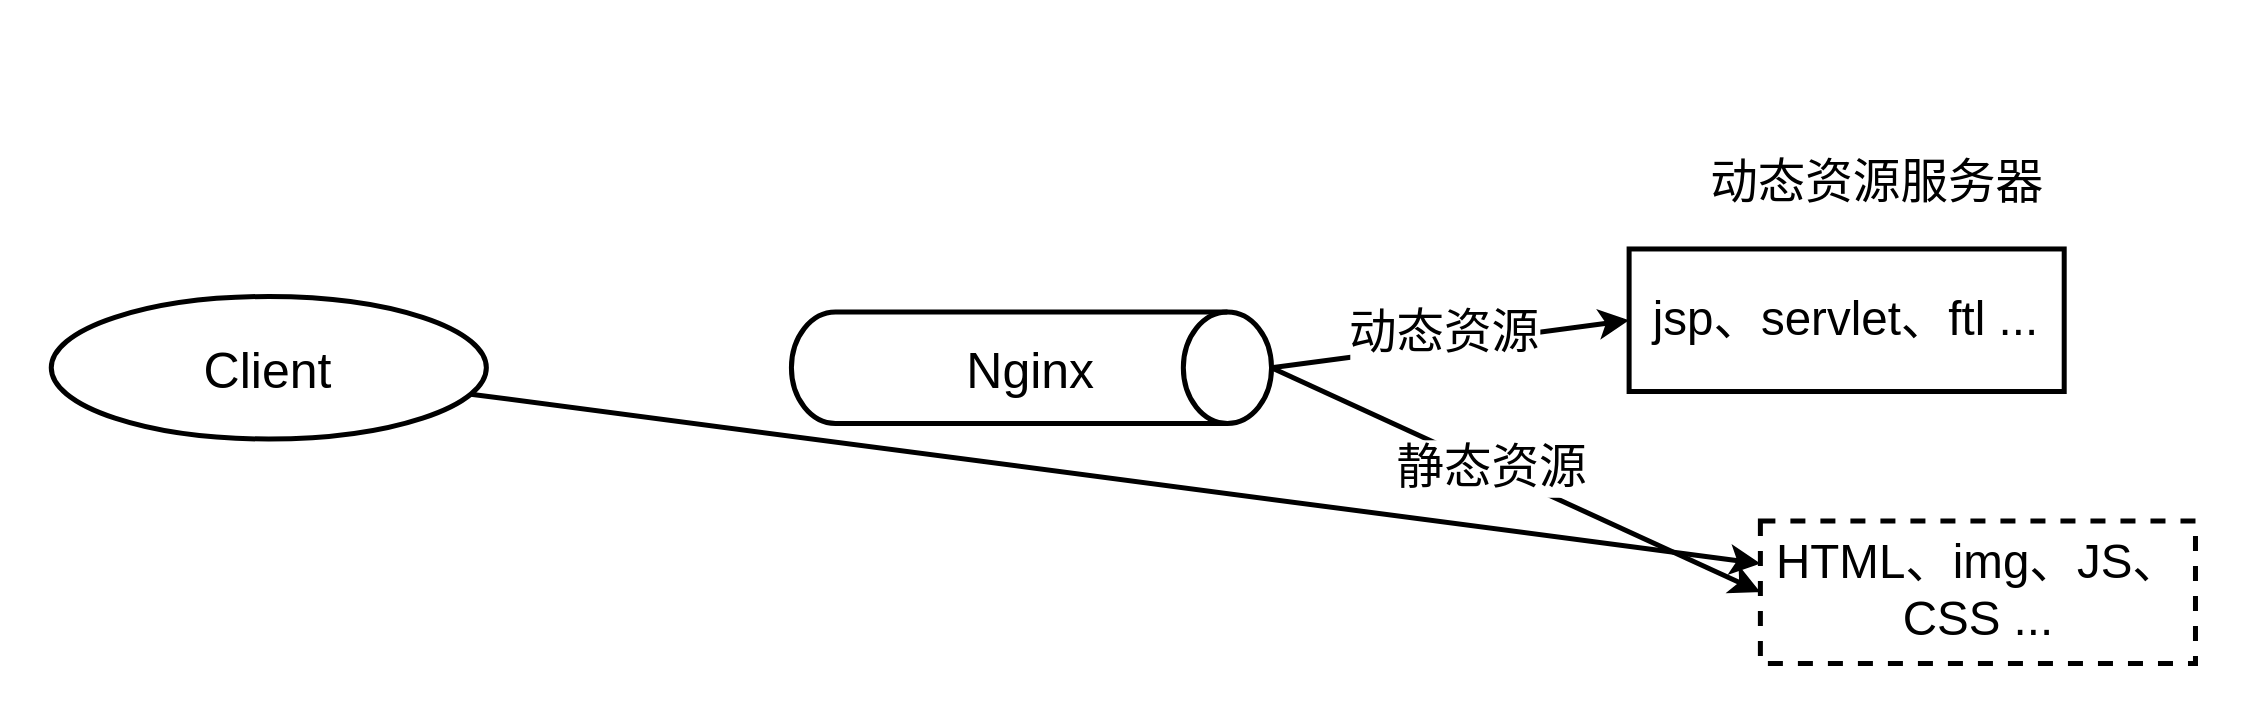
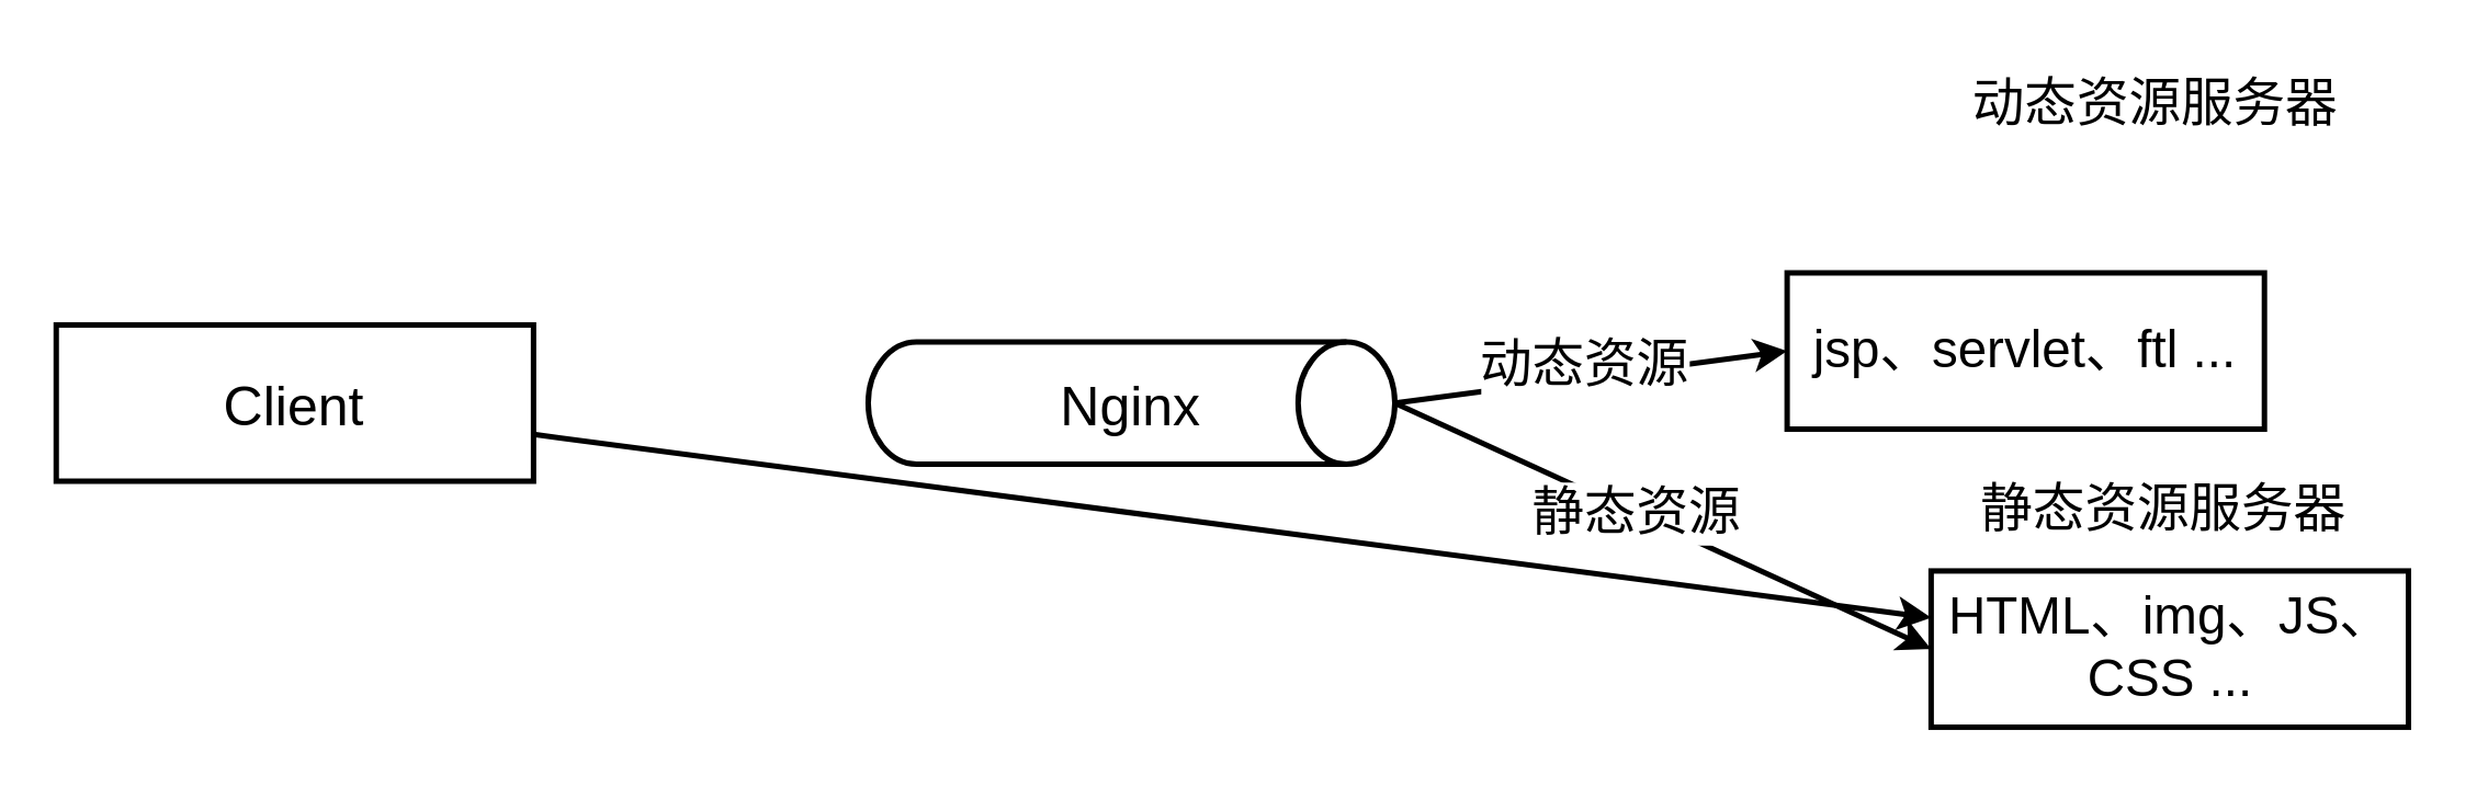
  <mxCell id="0" />
  <mxCell id="1" parent="0" />
  <mxCell id="2" style="edgeStyle=none;rounded=0;orthogonalLoop=1;jettySize=auto;html=1;strokeWidth=2;fontSize=35;" edge="1" parent="1" source="3" target="11"><mxGeometry relative="1" as="geometry" /></mxCell>
- <mxCell id="3" value="Client" style="ellipse;whiteSpace=wrap;html=1;strokeWidth=2;fontSize=20;" vertex="1" parent="1"><mxGeometry x="20" y="118" width="174" height="57" as="geometry" /></mxCell>
+ <mxCell id="3" value="Client" style="rounded=0;whiteSpace=wrap;html=1;strokeWidth=2;fontSize=20;" vertex="1" parent="1"><mxGeometry x="20" y="118" width="174" height="57" as="geometry" /></mxCell>
  <mxCell id="4" style="edgeStyle=none;rounded=0;orthogonalLoop=1;jettySize=auto;html=1;entryX=0;entryY=0.5;entryDx=0;entryDy=0;strokeWidth=2;fontSize=19;exitX=1;exitY=0.5;exitDx=0;exitDy=0;exitPerimeter=0;" edge="1" parent="1" source="8" target="9"><mxGeometry relative="1" as="geometry" /></mxCell>
  <mxCell id="5" value="动态资源" style="text;html=1;align=center;verticalAlign=middle;resizable=0;points=[];labelBackgroundColor=#ffffff;fontSize=19;" vertex="1" connectable="0" parent="4"><mxGeometry x="-0.175" y="5" relative="1" as="geometry"><mxPoint x="10.09" y="-1.45" as="offset" /></mxGeometry></mxCell>
  <mxCell id="6" style="edgeStyle=none;rounded=0;orthogonalLoop=1;jettySize=auto;html=1;entryX=0;entryY=0.5;entryDx=0;entryDy=0;strokeWidth=2;fontSize=19;exitX=1;exitY=0.5;exitDx=0;exitDy=0;exitPerimeter=0;" edge="1" parent="1" source="8" target="11"><mxGeometry relative="1" as="geometry" /></mxCell>
  <mxCell id="7" value="静态资源" style="text;html=1;align=center;verticalAlign=middle;resizable=0;points=[];labelBackgroundColor=#ffffff;fontSize=19;" vertex="1" connectable="0" parent="6"><mxGeometry x="-0.285" y="1" relative="1" as="geometry"><mxPoint x="17.6" y="8.53" as="offset" /></mxGeometry></mxCell>
  <mxCell id="8" value="Nginx" style="strokeWidth=2;html=1;shape=mxgraph.flowchart.direct_data;whiteSpace=wrap;fontSize=20;" vertex="1" parent="1"><mxGeometry x="316" y="124.25" width="192" height="44.5" as="geometry" /></mxCell>
  <mxCell id="9" value="jsp、servlet、ftl ..." style="rounded=0;whiteSpace=wrap;html=1;strokeWidth=2;fontSize=19;" vertex="1" parent="1"><mxGeometry x="651" y="99" width="174" height="57" as="geometry" /></mxCell>
- <mxCell id="10" value="动态资源服务器" style="text;html=1;strokeColor=none;fillColor=none;align=center;verticalAlign=middle;whiteSpace=wrap;rounded=0;fontSize=19;" vertex="1" parent="1"><mxGeometry x="654" y="55" width="193" height="35" as="geometry" /></mxCell>
- <mxCell id="11" value="HTML、img、JS、CSS ..." style="rounded=0;whiteSpace=wrap;html=1;strokeWidth=2;fontSize=19;dashed=1;" vertex="1" parent="1"><mxGeometry x="703.5" y="207.75" width="174" height="57" as="geometry" /></mxCell>
+ <mxCell id="10" value="动态资源服务器" style="text;html=1;strokeColor=none;fillColor=none;align=center;verticalAlign=middle;whiteSpace=wrap;rounded=0;fontSize=19;" vertex="1" parent="1"><mxGeometry x="689" y="20" width="193" height="35" as="geometry" /></mxCell>
+ <mxCell id="11" value="HTML、img、JS、CSS ..." style="rounded=0;whiteSpace=wrap;html=1;strokeWidth=2;fontSize=19;" vertex="1" parent="1"><mxGeometry x="703.5" y="207.75" width="174" height="57" as="geometry" /></mxCell>
+ <mxCell id="12" value="静态资源服务器" style="text;html=1;strokeColor=none;fillColor=none;align=center;verticalAlign=middle;whiteSpace=wrap;rounded=0;fontSize=19;" vertex="1" parent="1"><mxGeometry x="691.5" y="168.75" width="193" height="35" as="geometry" /></mxCell>
